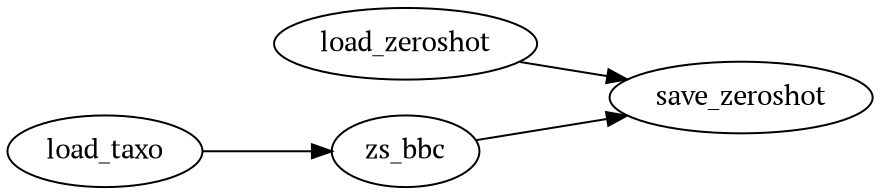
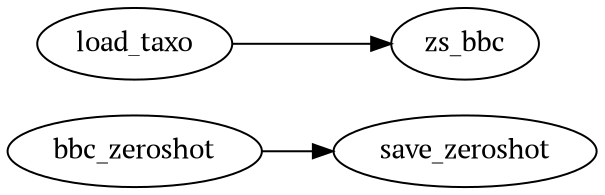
  digraph {
    fontname="PT Serif"
    rankdir=LR
    node [fontname="PT Serif"]
    edge [fontname="PT Serif"]
-   load_zeroshot
+   load_zeroshot [label=bbc_zeroshot]
    save_zeroshot
    zs_bbc
    load_taxo
    load_zeroshot -> save_zeroshot
-   zs_bbc -> save_zeroshot
    load_taxo -> zs_bbc
  }
